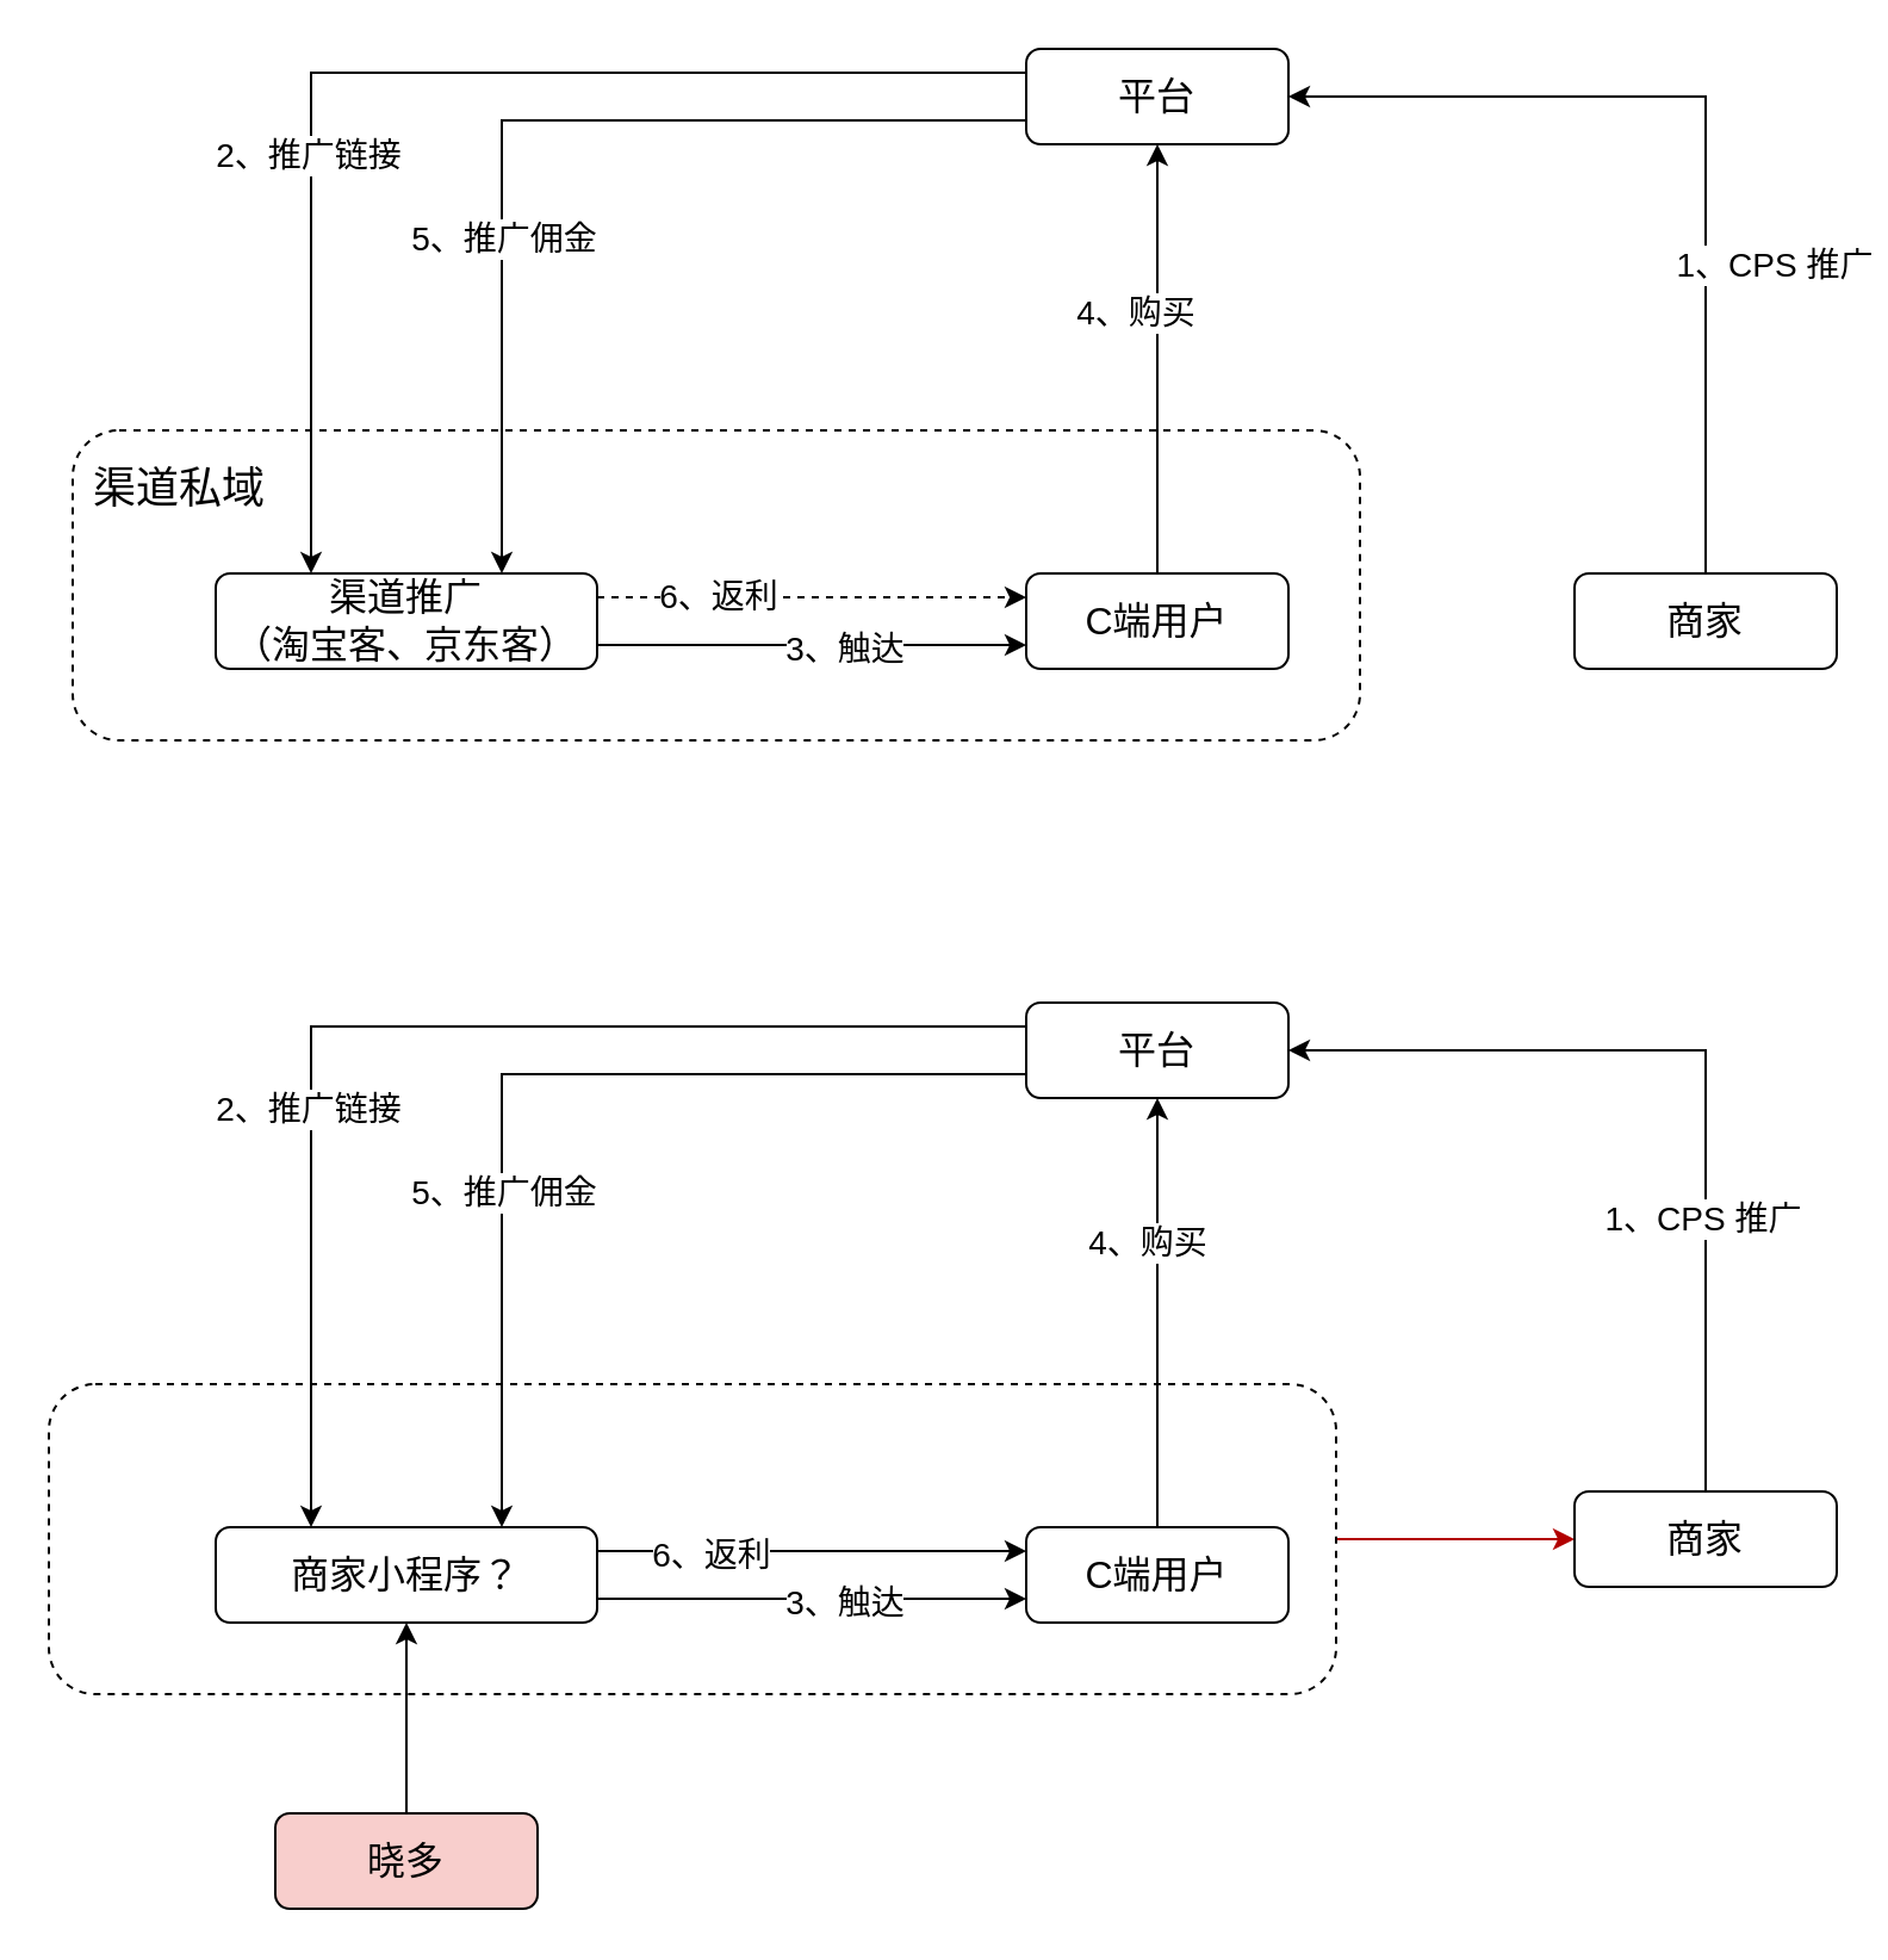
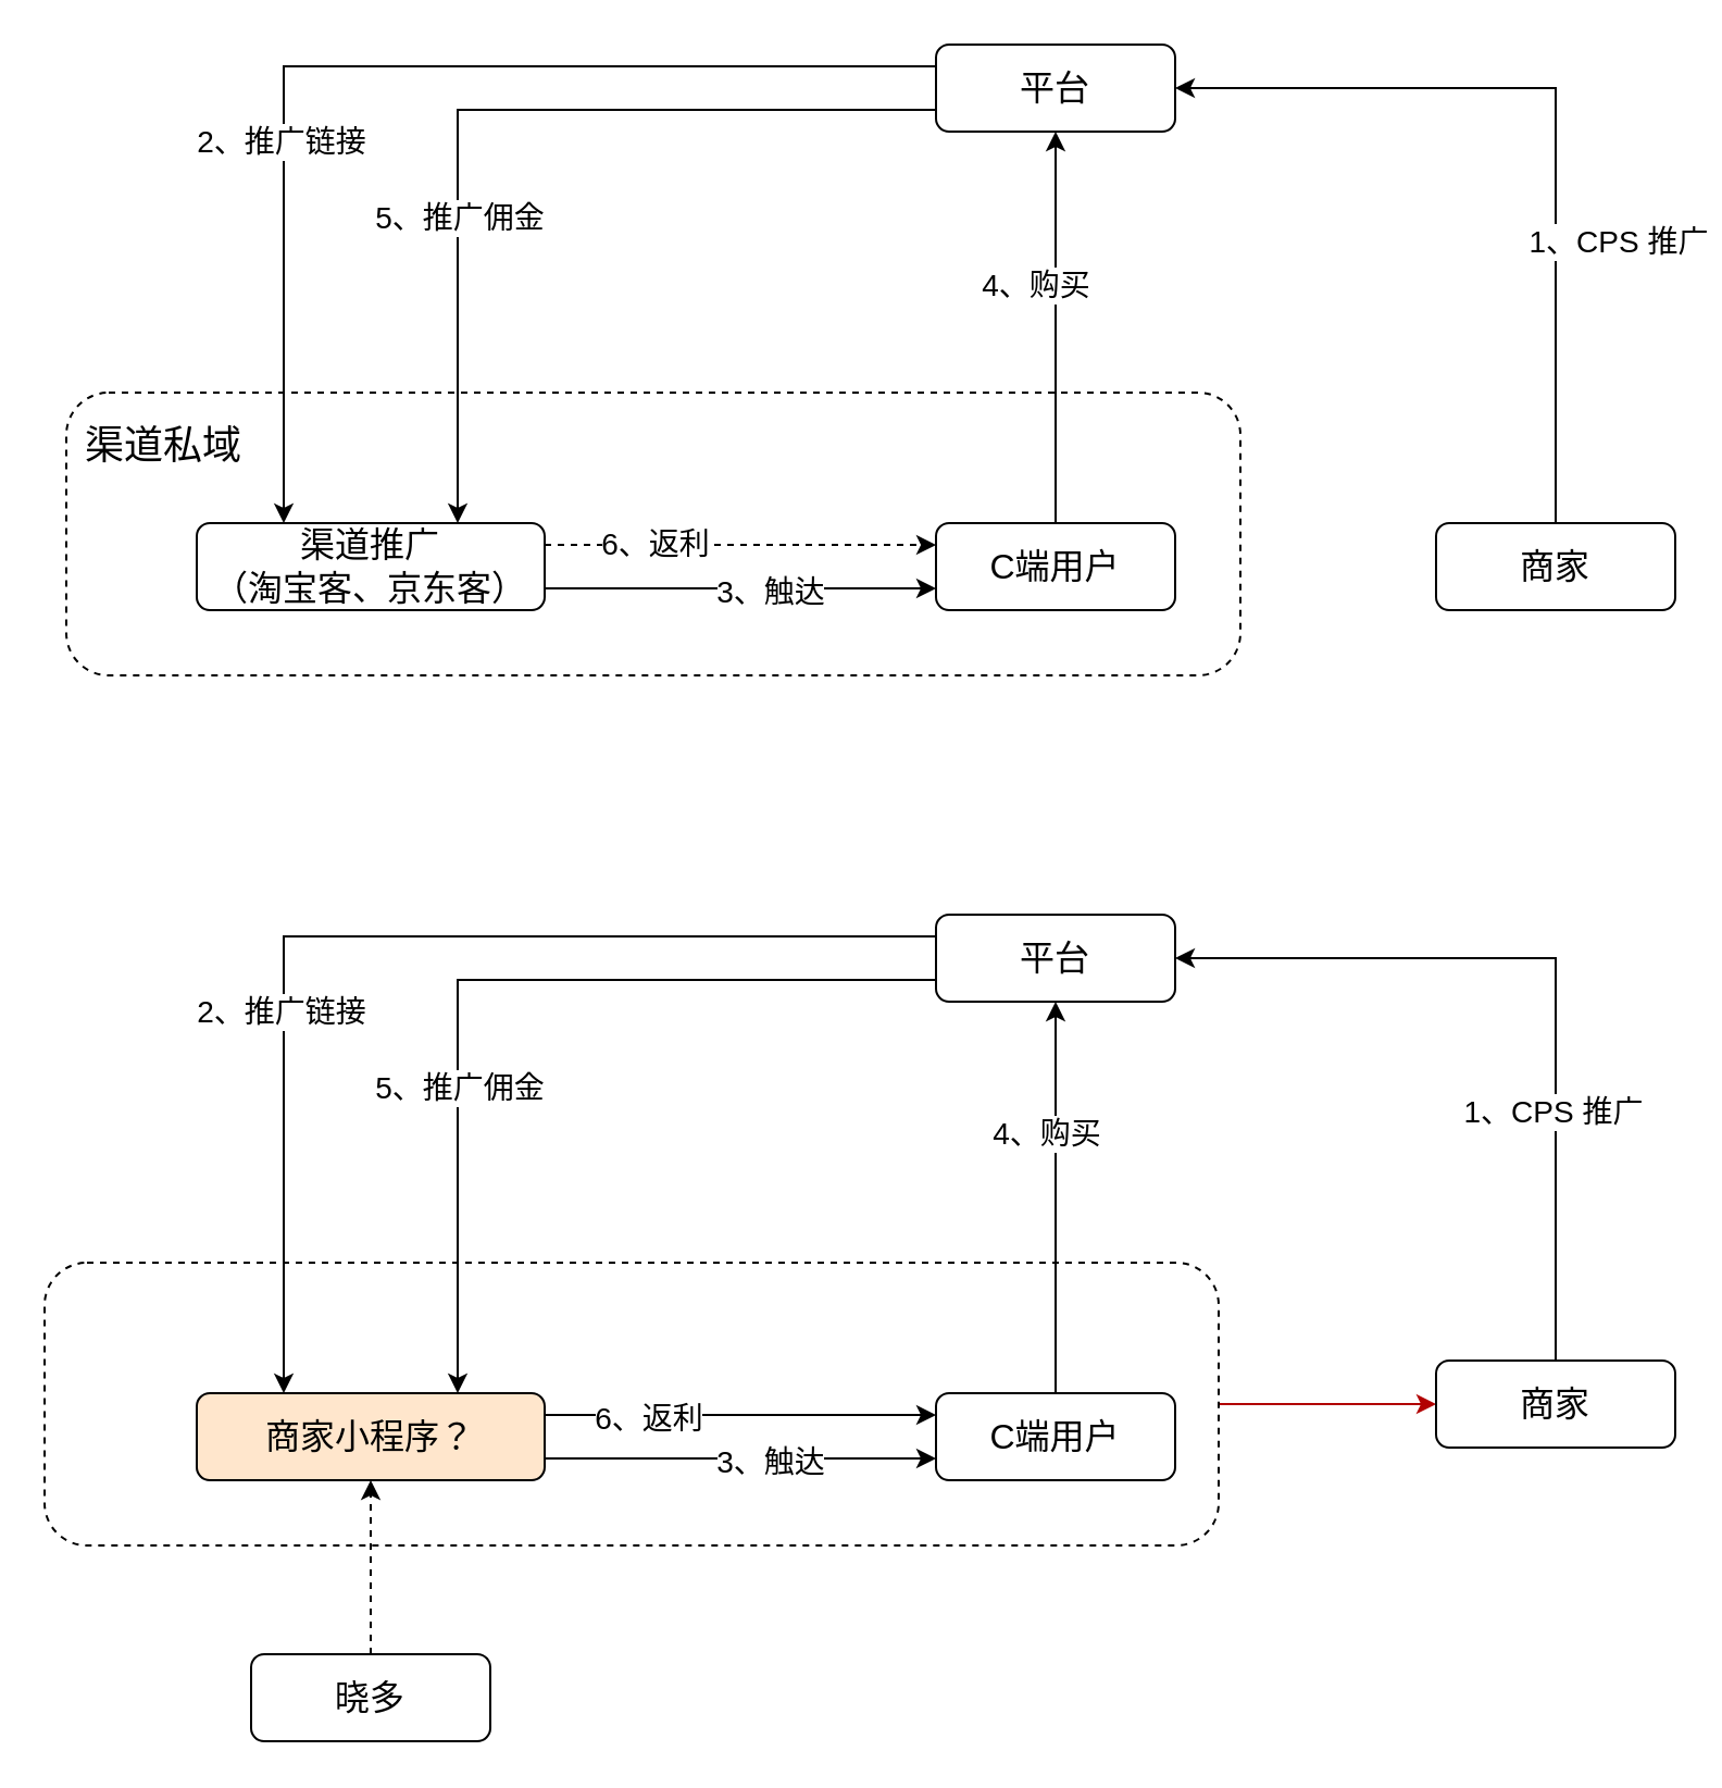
  <mxCell id="0" />
  <mxCell id="1" parent="0" />
  <mxCell id="2" style="edgeStyle=none;rounded=0;orthogonalLoop=1;jettySize=auto;html=1;exitX=1;exitY=0.5;exitDx=0;exitDy=0;fillColor=#e51400;strokeColor=#B20000;" edge="1" parent="1" source="3" target="28"><mxGeometry relative="1" as="geometry" /></mxCell>
  <mxCell id="3" value="" style="rounded=1;whiteSpace=wrap;html=1;dashed=1;" vertex="1" parent="1"><mxGeometry x="20" y="580" width="540" height="130" as="geometry" /></mxCell>
  <mxCell id="4" value="" style="rounded=1;whiteSpace=wrap;html=1;dashed=1;" vertex="1" parent="1"><mxGeometry x="30" y="180" width="540" height="130" as="geometry" /></mxCell>
  <mxCell id="5" style="edgeStyle=orthogonalEdgeStyle;rounded=0;orthogonalLoop=1;jettySize=auto;html=1;exitX=0;exitY=0.25;exitDx=0;exitDy=0;entryX=0.25;entryY=0;entryDx=0;entryDy=0;" edge="1" parent="1" source="9" target="17"><mxGeometry relative="1" as="geometry" /></mxCell>
  <mxCell id="6" value="&lt;font style=&quot;font-size: 14px&quot;&gt;2、推广链接&lt;/font&gt;" style="edgeLabel;html=1;align=center;verticalAlign=middle;resizable=0;points=[];" vertex="1" connectable="0" parent="5"><mxGeometry x="0.31" y="-2" relative="1" as="geometry"><mxPoint as="offset" /></mxGeometry></mxCell>
  <mxCell id="7" style="edgeStyle=orthogonalEdgeStyle;rounded=0;orthogonalLoop=1;jettySize=auto;html=1;exitX=0;exitY=0.75;exitDx=0;exitDy=0;entryX=0.75;entryY=0;entryDx=0;entryDy=0;" edge="1" parent="1" source="9" target="17"><mxGeometry relative="1" as="geometry" /></mxCell>
  <mxCell id="8" value="&lt;font style=&quot;font-size: 14px&quot;&gt;5、推广佣金&lt;/font&gt;" style="edgeLabel;html=1;align=center;verticalAlign=middle;resizable=0;points=[];" vertex="1" connectable="0" parent="7"><mxGeometry x="0.312" relative="1" as="geometry"><mxPoint as="offset" /></mxGeometry></mxCell>
  <mxCell id="9" value="&lt;font size=&quot;3&quot;&gt;平台&lt;/font&gt;" style="rounded=1;whiteSpace=wrap;html=1;" vertex="1" parent="1"><mxGeometry x="430" y="20" width="110" height="40" as="geometry" /></mxCell>
  <mxCell id="10" style="edgeStyle=orthogonalEdgeStyle;rounded=0;orthogonalLoop=1;jettySize=auto;html=1;exitX=0.5;exitY=0;exitDx=0;exitDy=0;entryX=1;entryY=0.5;entryDx=0;entryDy=0;" edge="1" parent="1" source="12" target="9"><mxGeometry relative="1" as="geometry" /></mxCell>
  <mxCell id="11" value="&lt;font style=&quot;font-size: 14px&quot;&gt;1、CPS 推广&lt;/font&gt;" style="edgeLabel;html=1;align=center;verticalAlign=middle;resizable=0;points=[];" vertex="1" connectable="0" parent="10"><mxGeometry x="0.159" y="25" relative="1" as="geometry"><mxPoint x="45" y="45" as="offset" /></mxGeometry></mxCell>
  <mxCell id="12" value="&lt;font size=&quot;3&quot;&gt;商家&lt;/font&gt;" style="rounded=1;whiteSpace=wrap;html=1;" vertex="1" parent="1"><mxGeometry x="660" y="240" width="110" height="40" as="geometry" /></mxCell>
  <mxCell id="13" style="edgeStyle=orthogonalEdgeStyle;rounded=0;orthogonalLoop=1;jettySize=auto;html=1;exitX=1;exitY=0.75;exitDx=0;exitDy=0;entryX=0;entryY=0.75;entryDx=0;entryDy=0;" edge="1" parent="1" source="17" target="20"><mxGeometry relative="1" as="geometry" /></mxCell>
  <mxCell id="14" value="&lt;font style=&quot;font-size: 14px&quot;&gt;3、触达&lt;/font&gt;" style="edgeLabel;html=1;align=center;verticalAlign=middle;resizable=0;points=[];" vertex="1" connectable="0" parent="13"><mxGeometry x="0.149" y="-1" relative="1" as="geometry"><mxPoint as="offset" /></mxGeometry></mxCell>
  <mxCell id="15" style="edgeStyle=none;rounded=0;orthogonalLoop=1;jettySize=auto;html=1;exitX=1;exitY=0.25;exitDx=0;exitDy=0;entryX=0;entryY=0.25;entryDx=0;entryDy=0;dashed=1;" edge="1" parent="1" source="17" target="20"><mxGeometry relative="1" as="geometry" /></mxCell>
  <mxCell id="16" value="&lt;font style=&quot;font-size: 14px&quot;&gt;6、返利&lt;/font&gt;" style="edgeLabel;html=1;align=center;verticalAlign=middle;resizable=0;points=[];" vertex="1" connectable="0" parent="15"><mxGeometry x="-0.449" y="1" relative="1" as="geometry"><mxPoint as="offset" /></mxGeometry></mxCell>
  <mxCell id="17" value="&lt;font size=&quot;3&quot;&gt;渠道推广&lt;br&gt;（淘宝客、京东客）&lt;/font&gt;" style="rounded=1;whiteSpace=wrap;html=1;" vertex="1" parent="1"><mxGeometry x="90" y="240" width="160" height="40" as="geometry" /></mxCell>
  <mxCell id="18" style="rounded=0;orthogonalLoop=1;jettySize=auto;html=1;exitX=0.5;exitY=0;exitDx=0;exitDy=0;entryX=0.5;entryY=1;entryDx=0;entryDy=0;elbow=vertical;" edge="1" parent="1" source="20" target="9"><mxGeometry relative="1" as="geometry" /></mxCell>
  <mxCell id="19" value="&lt;font style=&quot;font-size: 14px&quot;&gt;4、购买&lt;/font&gt;" style="edgeLabel;html=1;align=center;verticalAlign=middle;resizable=0;points=[];" vertex="1" connectable="0" parent="18"><mxGeometry x="-0.129" y="2" relative="1" as="geometry"><mxPoint x="-8" y="-32" as="offset" /></mxGeometry></mxCell>
  <mxCell id="20" value="&lt;font size=&quot;3&quot;&gt;C端用户&lt;/font&gt;" style="rounded=1;whiteSpace=wrap;html=1;" vertex="1" parent="1"><mxGeometry x="430" y="240" width="110" height="40" as="geometry" /></mxCell>
  <mxCell id="21" style="edgeStyle=orthogonalEdgeStyle;rounded=0;orthogonalLoop=1;jettySize=auto;html=1;exitX=0;exitY=0.25;exitDx=0;exitDy=0;entryX=0.25;entryY=0;entryDx=0;entryDy=0;" edge="1" parent="1" source="25" target="33"><mxGeometry relative="1" as="geometry" /></mxCell>
  <mxCell id="22" value="&lt;font style=&quot;font-size: 14px&quot;&gt;2、推广链接&lt;/font&gt;" style="edgeLabel;html=1;align=center;verticalAlign=middle;resizable=0;points=[];" vertex="1" connectable="0" parent="21"><mxGeometry x="0.31" y="-2" relative="1" as="geometry"><mxPoint as="offset" /></mxGeometry></mxCell>
  <mxCell id="23" style="edgeStyle=orthogonalEdgeStyle;rounded=0;orthogonalLoop=1;jettySize=auto;html=1;exitX=0;exitY=0.75;exitDx=0;exitDy=0;entryX=0.75;entryY=0;entryDx=0;entryDy=0;" edge="1" parent="1" source="25" target="33"><mxGeometry relative="1" as="geometry" /></mxCell>
  <mxCell id="24" value="&lt;font style=&quot;font-size: 14px&quot;&gt;5、推广佣金&lt;/font&gt;" style="edgeLabel;html=1;align=center;verticalAlign=middle;resizable=0;points=[];" vertex="1" connectable="0" parent="23"><mxGeometry x="0.312" relative="1" as="geometry"><mxPoint as="offset" /></mxGeometry></mxCell>
  <mxCell id="25" value="&lt;font size=&quot;3&quot;&gt;平台&lt;/font&gt;" style="rounded=1;whiteSpace=wrap;html=1;" vertex="1" parent="1"><mxGeometry x="430" y="420" width="110" height="40" as="geometry" /></mxCell>
  <mxCell id="26" style="edgeStyle=orthogonalEdgeStyle;rounded=0;orthogonalLoop=1;jettySize=auto;html=1;exitX=0.5;exitY=0;exitDx=0;exitDy=0;entryX=1;entryY=0.5;entryDx=0;entryDy=0;" edge="1" parent="1" source="28" target="25"><mxGeometry relative="1" as="geometry" /></mxCell>
  <mxCell id="27" value="&lt;font style=&quot;font-size: 14px&quot;&gt;1、CPS 推广&lt;/font&gt;" style="edgeLabel;html=1;align=center;verticalAlign=middle;resizable=0;points=[];" vertex="1" connectable="0" parent="26"><mxGeometry x="0.159" y="25" relative="1" as="geometry"><mxPoint x="22" y="45" as="offset" /></mxGeometry></mxCell>
  <mxCell id="28" value="&lt;font size=&quot;3&quot;&gt;商家&lt;/font&gt;" style="rounded=1;whiteSpace=wrap;html=1;" vertex="1" parent="1"><mxGeometry x="660" y="625" width="110" height="40" as="geometry" /></mxCell>
  <mxCell id="29" style="edgeStyle=orthogonalEdgeStyle;rounded=0;orthogonalLoop=1;jettySize=auto;html=1;exitX=1;exitY=0.75;exitDx=0;exitDy=0;entryX=0;entryY=0.75;entryDx=0;entryDy=0;" edge="1" parent="1" source="33" target="36"><mxGeometry relative="1" as="geometry" /></mxCell>
  <mxCell id="30" value="&lt;font style=&quot;font-size: 14px&quot;&gt;3、触达&lt;/font&gt;" style="edgeLabel;html=1;align=center;verticalAlign=middle;resizable=0;points=[];" vertex="1" connectable="0" parent="29"><mxGeometry x="0.149" y="-1" relative="1" as="geometry"><mxPoint as="offset" /></mxGeometry></mxCell>
  <mxCell id="31" style="edgeStyle=none;rounded=0;orthogonalLoop=1;jettySize=auto;html=1;exitX=1;exitY=0.25;exitDx=0;exitDy=0;entryX=0;entryY=0.25;entryDx=0;entryDy=0;" edge="1" parent="1" source="33" target="36"><mxGeometry relative="1" as="geometry" /></mxCell>
  <mxCell id="32" value="&lt;font style=&quot;font-size: 14px&quot;&gt;6、返利&lt;/font&gt;" style="edgeLabel;html=1;align=center;verticalAlign=middle;resizable=0;points=[];" vertex="1" connectable="0" parent="31"><mxGeometry x="-0.473" y="-1" relative="1" as="geometry"><mxPoint as="offset" /></mxGeometry></mxCell>
- <mxCell id="33" value="&lt;font size=&quot;3&quot;&gt;商家小程序？&lt;/font&gt;" style="rounded=1;whiteSpace=wrap;html=1;" vertex="1" parent="1"><mxGeometry x="90" y="640" width="160" height="40" as="geometry" /></mxCell>
+ <mxCell id="33" value="&lt;font size=&quot;3&quot;&gt;商家小程序？&lt;/font&gt;" style="rounded=1;whiteSpace=wrap;html=1;fillColor=#ffe6cc;" vertex="1" parent="1"><mxGeometry x="90" y="640" width="160" height="40" as="geometry" /></mxCell>
  <mxCell id="34" style="rounded=0;orthogonalLoop=1;jettySize=auto;html=1;exitX=0.5;exitY=0;exitDx=0;exitDy=0;entryX=0.5;entryY=1;entryDx=0;entryDy=0;elbow=vertical;" edge="1" parent="1" source="36" target="25"><mxGeometry relative="1" as="geometry" /></mxCell>
  <mxCell id="35" value="&lt;font style=&quot;font-size: 14px&quot;&gt;4、购买&lt;/font&gt;" style="edgeLabel;html=1;align=center;verticalAlign=middle;resizable=0;points=[];" vertex="1" connectable="0" parent="34"><mxGeometry x="-0.129" y="2" relative="1" as="geometry"><mxPoint x="-3" y="-42" as="offset" /></mxGeometry></mxCell>
  <mxCell id="36" value="&lt;font size=&quot;3&quot;&gt;C端用户&lt;/font&gt;" style="rounded=1;whiteSpace=wrap;html=1;" vertex="1" parent="1"><mxGeometry x="430" y="640" width="110" height="40" as="geometry" /></mxCell>
  <mxCell id="37" value="&lt;span style=&quot;font-size: 18px&quot;&gt;渠道私域&lt;/span&gt;" style="text;html=1;strokeColor=none;fillColor=none;align=center;verticalAlign=middle;whiteSpace=wrap;rounded=0;dashed=1;" vertex="1" parent="1"><mxGeometry x="30" y="190" width="90" height="30" as="geometry" /></mxCell>
- <mxCell id="38" style="edgeStyle=none;rounded=0;orthogonalLoop=1;jettySize=auto;html=1;exitX=0.5;exitY=0;exitDx=0;exitDy=0;" edge="1" parent="1" source="39" target="33"><mxGeometry relative="1" as="geometry" /></mxCell>
- <mxCell id="39" value="&lt;font size=&quot;3&quot;&gt;晓多&lt;/font&gt;" style="rounded=1;whiteSpace=wrap;html=1;fillColor=#f8cecc;" vertex="1" parent="1"><mxGeometry x="115" y="760" width="110" height="40" as="geometry" /></mxCell>
+ <mxCell id="38" style="edgeStyle=none;rounded=0;orthogonalLoop=1;jettySize=auto;html=1;exitX=0.5;exitY=0;exitDx=0;exitDy=0;dashed=1;" edge="1" parent="1" source="39" target="33"><mxGeometry relative="1" as="geometry" /></mxCell>
+ <mxCell id="39" value="&lt;font size=&quot;3&quot;&gt;晓多&lt;/font&gt;" style="rounded=1;whiteSpace=wrap;html=1;" vertex="1" parent="1"><mxGeometry x="115" y="760" width="110" height="40" as="geometry" /></mxCell>
